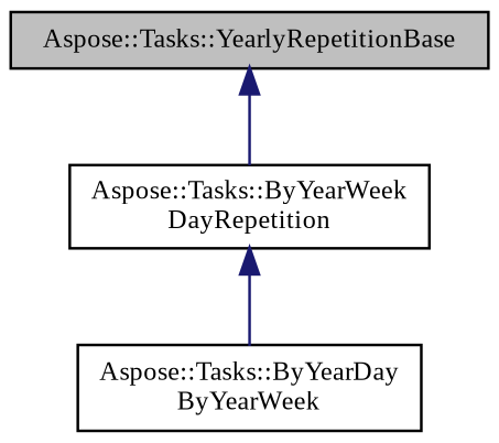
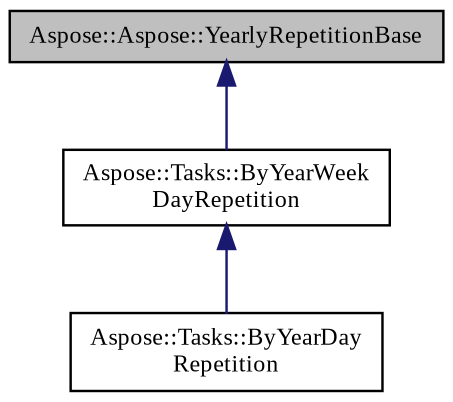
  digraph {
    fontname="Liberation Serif"
    node [color=black fillcolor=white fontname="Liberation Serif" fontsize=10 shape=record style=filled]
    edge [color=midnightblue dir=back fontname="Liberation Serif" fontsize=10 labelfontname=Helvetica labelfontsize=10 style=solid]
-   n1 [fillcolor=grey75 fontcolor=black height=0.2 label="Aspose::Tasks::YearlyRepetitionBase" width=0.4]
+   n1 [fillcolor=grey75 fontcolor=black height=0.2 label="Aspose::Aspose::YearlyRepetitionBase" width=0.4]
    n2 [height=0.2 label="Aspose::Tasks::ByYearWeek\lDayRepetition" width=0.4]
-   n3 [height=0.2 label="Aspose::Tasks::ByYearDay\lByYearWeek" width=0.4]
+   n3 [height=0.2 label="Aspose::Tasks::ByYearDay\lRepetition" width=0.4]
    n1 -> n2
    n2 -> n3
  }
